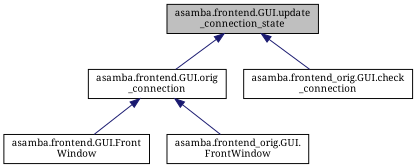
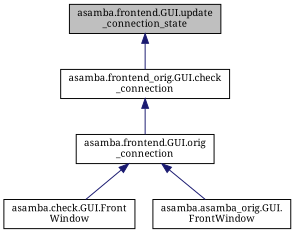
  digraph {
    fontname="Noto Serif"
    rankdir=TB
    node [color=black fillcolor=white fontname="Noto Serif" fontsize=10 shape=record style=filled]
    edge [color=midnightblue dir=back fontname="Noto Serif" fontsize=10 labelfontname=Helvetica labelfontsize=10 style=solid]
    n1 [fillcolor=grey75 fontcolor=black height=0.2 label="asamba.frontend.GUI.update\l_connection_state" width=0.4]
    n2 [height=0.2 label="asamba.frontend.GUI.orig\l_connection" width=0.4]
    n3 [height=0.2 label="asamba.frontend_orig.GUI.check\l_connection" width=0.4]
-   n4 [height=0.2 label="asamba.frontend.GUI.Front\lWindow" width=0.4]
-   n5 [height=0.2 label="asamba.frontend_orig.GUI.\lFrontWindow" width=0.4]
-   n1 -> n2
+   n4 [height=0.2 label="asamba.check.GUI.Front\lWindow" width=0.4]
+   n5 [height=0.2 label="asamba.asamba_orig.GUI.\lFrontWindow" width=0.4]
+   n3 -> n2
    n1 -> n3
    n2 -> n4
    n2 -> n5
  }
